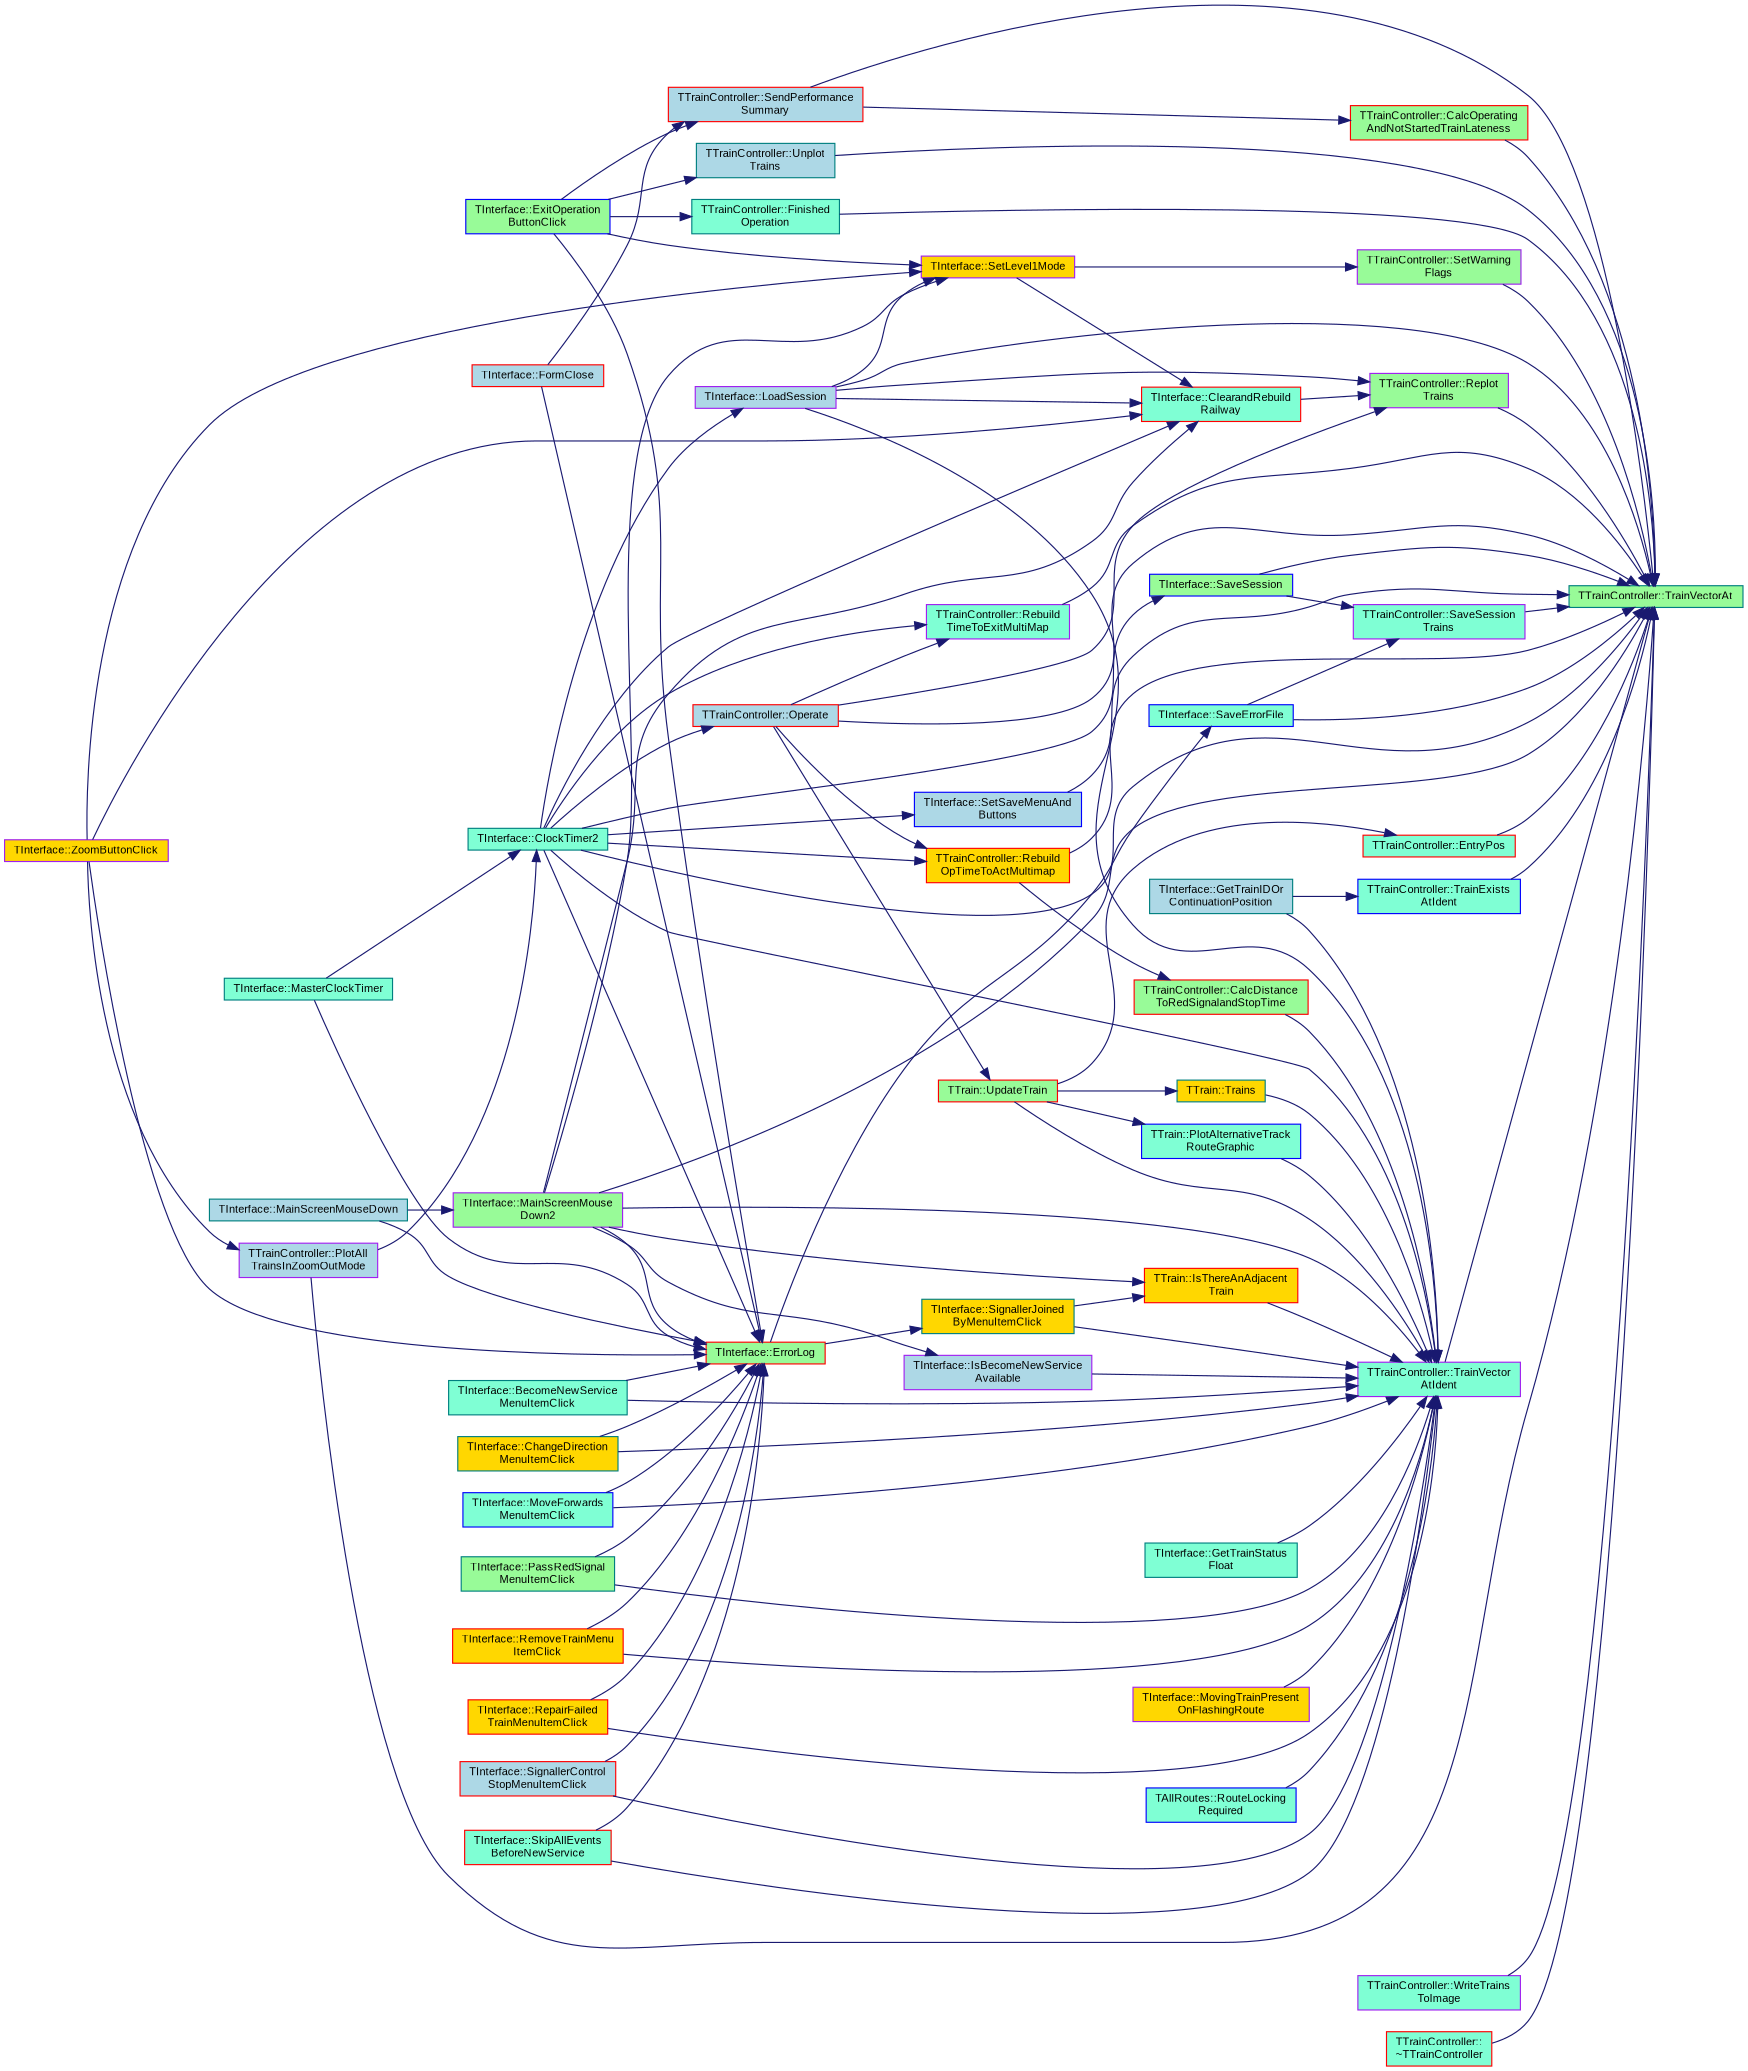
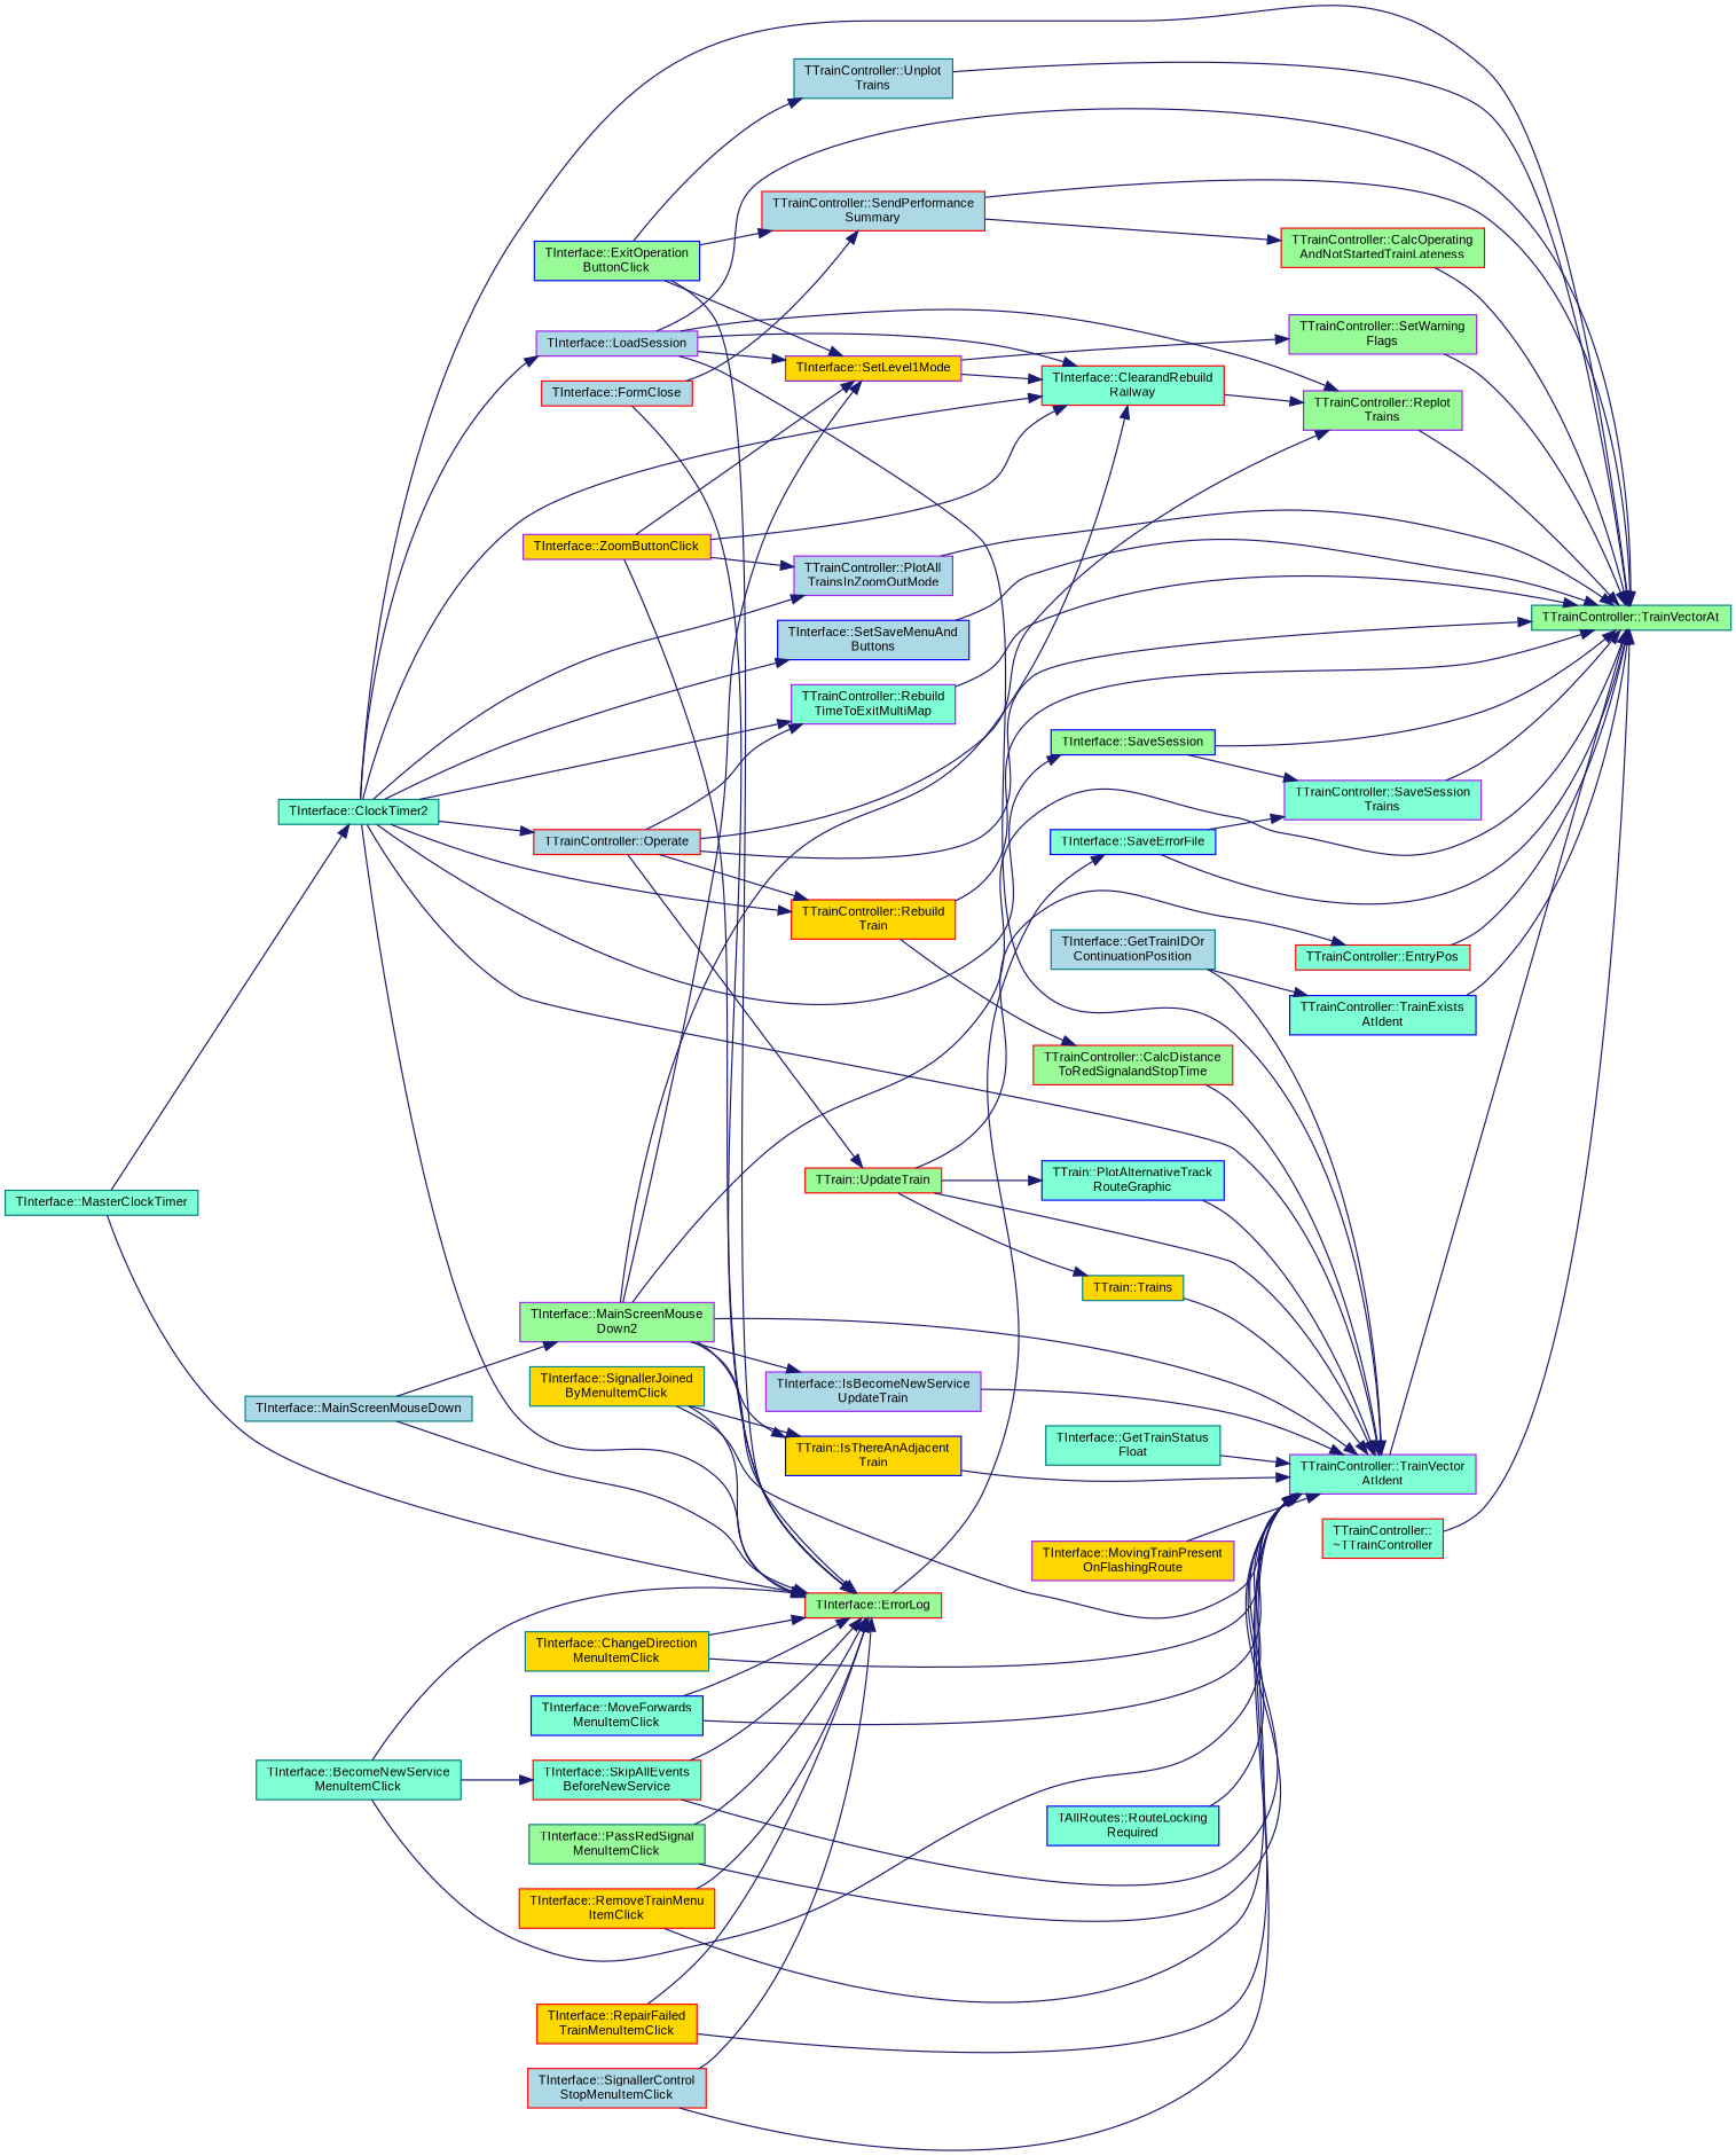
  digraph {
    fontname="Liberation Sans"
    rankdir=RL
    node [color=red fillcolor=aquamarine fontname="Liberation Sans" fontsize=10 shape=record style=filled]
    edge [color=midnightblue dir=back fontname="Liberation Sans" fontsize=10 labelfontname=Helvetica labelfontsize=10 style=solid]
    n1 [color=teal fillcolor=palegreen fontcolor=black height=0.2 label="TTrainController::TrainVectorAt" width=0.4]
    n2 [fillcolor=palegreen height=0.2 label="TTrainController::CalcOperating\lAndNotStartedTrainLateness" width=0.4]
    n3 [fillcolor=lightblue height=0.2 label="TTrainController::SendPerformance\lSummary" width=0.4]
    n4 [color=teal height=0.2 label="TInterface::ClockTimer2" width=0.4]
    n5 [height=0.2 label="TTrainController::EntryPos" width=0.4]
    n6 [fillcolor=lightblue height=0.2 label="TTrainController::Operate" width=0.4]
-   n7 [color=teal height=0.2 label="TTrainController::Finished\lOperation" width=0.4]
    n8 [color=purple fillcolor=lightblue height=0.2 label="TInterface::LoadSession" width=0.4]
    n9 [color=purple fillcolor=palegreen height=0.2 label="TInterface::MainScreenMouse\lDown2" width=0.4]
    n10 [color=purple fillcolor=lightblue height=0.2 label="TTrainController::PlotAll\lTrainsInZoomOutMode" width=0.4]
-   n11 [fillcolor=gold height=0.2 label="TTrainController::Rebuild\lOpTimeToActMultimap" width=0.4]
+   n11 [fillcolor=gold height=0.2 label="TTrainController::Rebuild\lTrain" width=0.4]
    n12 [color=purple height=0.2 label="TTrainController::Rebuild\lTimeToExitMultiMap" width=0.4]
    n13 [color=purple fillcolor=palegreen height=0.2 label="TTrainController::Replot\lTrains" width=0.4]
    n14 [color=blue height=0.2 label="TInterface::SaveErrorFile" width=0.4]
    n15 [color=blue fillcolor=palegreen height=0.2 label="TInterface::SaveSession" width=0.4]
    n16 [color=purple height=0.2 label="TTrainController::SaveSession\lTrains" width=0.4]
    n17 [color=blue fillcolor=lightblue height=0.2 label="TInterface::SetSaveMenuAnd\lButtons" width=0.4]
    n18 [color=purple fillcolor=palegreen height=0.2 label="TTrainController::SetWarning\lFlags" width=0.4]
    n19 [color=blue height=0.2 label="TTrainController::TrainExists\lAtIdent" width=0.4]
    n20 [color=purple height=0.2 label="TTrainController::TrainVector\lAtIdent" width=0.4]
    n21 [color=teal fillcolor=lightblue height=0.2 label="TTrainController::Unplot\lTrains" width=0.4]
-   n22 [color=purple height=0.2 label="TTrainController::WriteTrains\lToImage" width=0.4]
    n23 [height=0.2 label="TTrainController::\l~TTrainController" width=0.4]
    n24 [color=blue fillcolor=palegreen height=0.2 label="TInterface::ExitOperation\lButtonClick" width=0.4]
    n25 [fillcolor=lightblue height=0.2 label="TInterface::FormClose" width=0.4]
    n26 [color=teal height=0.2 label="TInterface::MasterClockTimer" width=0.4]
    n27 [fillcolor=palegreen height=0.2 label="TTrain::UpdateTrain" width=0.4]
    n28 [color=teal fillcolor=lightblue height=0.2 label="TInterface::MainScreenMouseDown" width=0.4]
    n29 [color=purple fillcolor=gold height=0.2 label="TInterface::ZoomButtonClick" width=0.4]
    n30 [height=0.2 label="TInterface::ClearandRebuild\lRailway" width=0.4]
    n31 [fillcolor=palegreen height=0.2 label="TInterface::ErrorLog" width=0.4]
    n32 [color=purple fillcolor=gold height=0.2 label="TInterface::SetLevel1Mode" width=0.4]
    n33 [color=teal fillcolor=lightblue height=0.2 label="TInterface::GetTrainIDOr\lContinuationPosition" width=0.4]
    n34 [color=teal height=0.2 label="TInterface::BecomeNewService\lMenuItemClick" width=0.4]
    n35 [color=teal fillcolor=gold height=0.2 label="TInterface::ChangeDirection\lMenuItemClick" width=0.4]
    n36 [color=blue height=0.2 label="TInterface::MoveForwards\lMenuItemClick" width=0.4]
    n37 [color=teal fillcolor=palegreen height=0.2 label="TInterface::PassRedSignal\lMenuItemClick" width=0.4]
    n38 [fillcolor=gold height=0.2 label="TInterface::RemoveTrainMenu\lItemClick" width=0.4]
    n39 [fillcolor=gold height=0.2 label="TInterface::RepairFailed\lTrainMenuItemClick" width=0.4]
    n40 [fillcolor=lightblue height=0.2 label="TInterface::SignallerControl\lStopMenuItemClick" width=0.4]
    n41 [color=teal fillcolor=gold height=0.2 label="TInterface::SignallerJoined\lByMenuItemClick" width=0.4]
    n42 [height=0.2 label="TInterface::SkipAllEvents\lBeforeNewService" width=0.4]
    n43 [fillcolor=palegreen height=0.2 label="TTrainController::CalcDistance\lToRedSignalandStopTime" width=0.4]
    n44 [color=teal fillcolor=gold height=0.2 label="TTrain::Trains" width=0.4]
    n45 [color=teal height=0.2 label="TInterface::GetTrainStatus\lFloat" width=0.4]
-   n46 [color=purple fillcolor=lightblue height=0.2 label="TInterface::IsBecomeNewService\lAvailable" width=0.4]
-   n47 [fillcolor=gold height=0.2 label="TTrain::IsThereAnAdjacent\lTrain" width=0.4]
+   n46 [color=purple fillcolor=lightblue height=0.2 label="TInterface::IsBecomeNewService\lUpdateTrain" width=0.4]
+   n47 [color=blue fillcolor=gold height=0.2 label="TTrain::IsThereAnAdjacent\lTrain" width=0.4]
    n48 [color=purple fillcolor=gold height=0.2 label="TInterface::MovingTrainPresent\lOnFlashingRoute" width=0.4]
    n49 [color=blue height=0.2 label="TTrain::PlotAlternativeTrack\lRouteGraphic" width=0.4]
    n50 [color=blue height=0.2 label="TAllRoutes::RouteLocking\lRequired" width=0.4]
    n1 -> n2
    n1 -> n3
    n1 -> n4
    n1 -> n5
    n1 -> n6
-   n1 -> n7
    n1 -> n8
    n1 -> n9
    n1 -> n10
    n1 -> n11
    n1 -> n12
    n1 -> n13
    n1 -> n14
    n1 -> n15
    n1 -> n16
    n1 -> n17
    n1 -> n18
    n1 -> n19
    n1 -> n20
    n1 -> n21
-   n1 -> n22
    n1 -> n23
    n2 -> n3
    n3 -> n24
    n3 -> n25
    n4 -> n26
    n5 -> n27
    n6 -> n4
-   n7 -> n24
    n8 -> n4
    n9 -> n28
-   n4 -> n10
+   n10 -> n4
    n10 -> n29
    n11 -> n4
    n11 -> n6
    n12 -> n4
    n12 -> n6
    n13 -> n6
    n13 -> n8
    n13 -> n30
    n14 -> n31
    n15 -> n4
    n16 -> n14
    n16 -> n15
    n17 -> n4
    n18 -> n32
    n19 -> n33
    n20 -> n4
    n20 -> n8
    n20 -> n9
    n20 -> n27
    n20 -> n33
    n20 -> n34
    n20 -> n35
    n20 -> n36
    n20 -> n37
    n20 -> n38
    n20 -> n39
    n20 -> n40
    n20 -> n41
    n20 -> n42
    n20 -> n43
    n20 -> n44
    n20 -> n45
    n20 -> n46
    n20 -> n47
    n20 -> n48
    n20 -> n49
    n20 -> n50
    n21 -> n24
    n27 -> n6
    n30 -> n4
    n30 -> n8
    n30 -> n9
    n30 -> n29
    n30 -> n32
    n31 -> n4
    n31 -> n9
    n31 -> n24
    n31 -> n25
    n31 -> n26
    n31 -> n28
    n31 -> n29
    n31 -> n34
    n31 -> n35
    n31 -> n36
    n31 -> n37
    n31 -> n38
    n31 -> n39
    n31 -> n40
-   n41 -> n31
+   n31 -> n41
    n31 -> n42
    n32 -> n8
    n32 -> n9
    n32 -> n24
    n32 -> n29
+   n42 -> n34
    n43 -> n11
    n44 -> n27
    n46 -> n9
    n47 -> n9
    n47 -> n41
    n49 -> n27
  }
